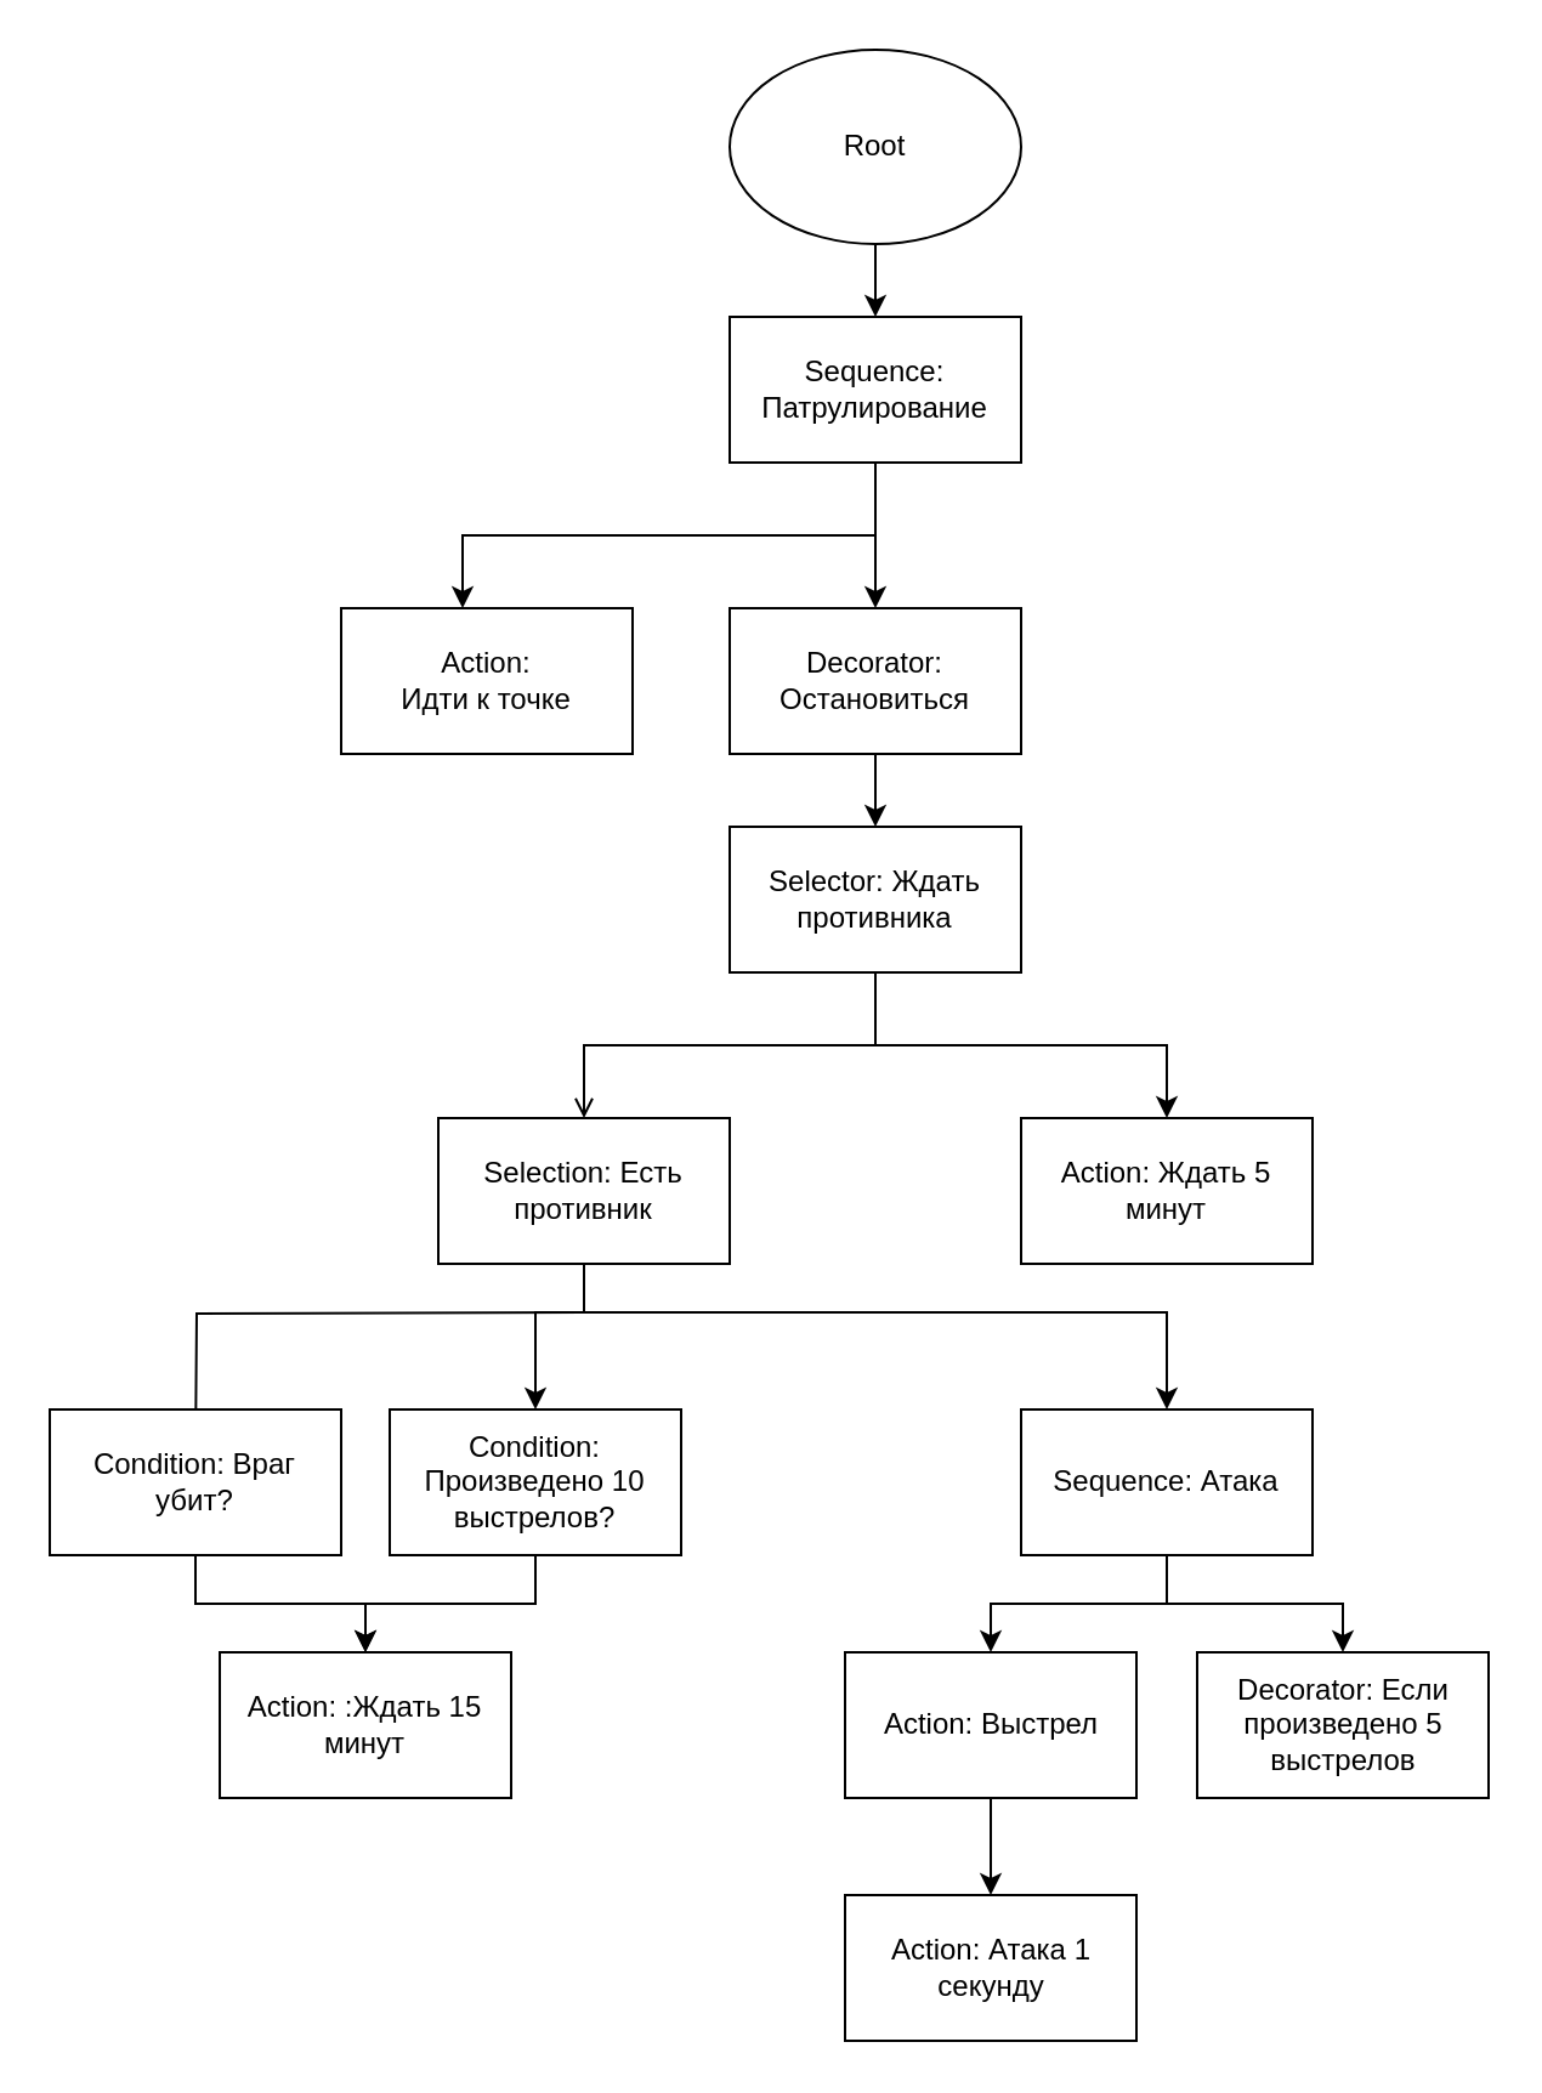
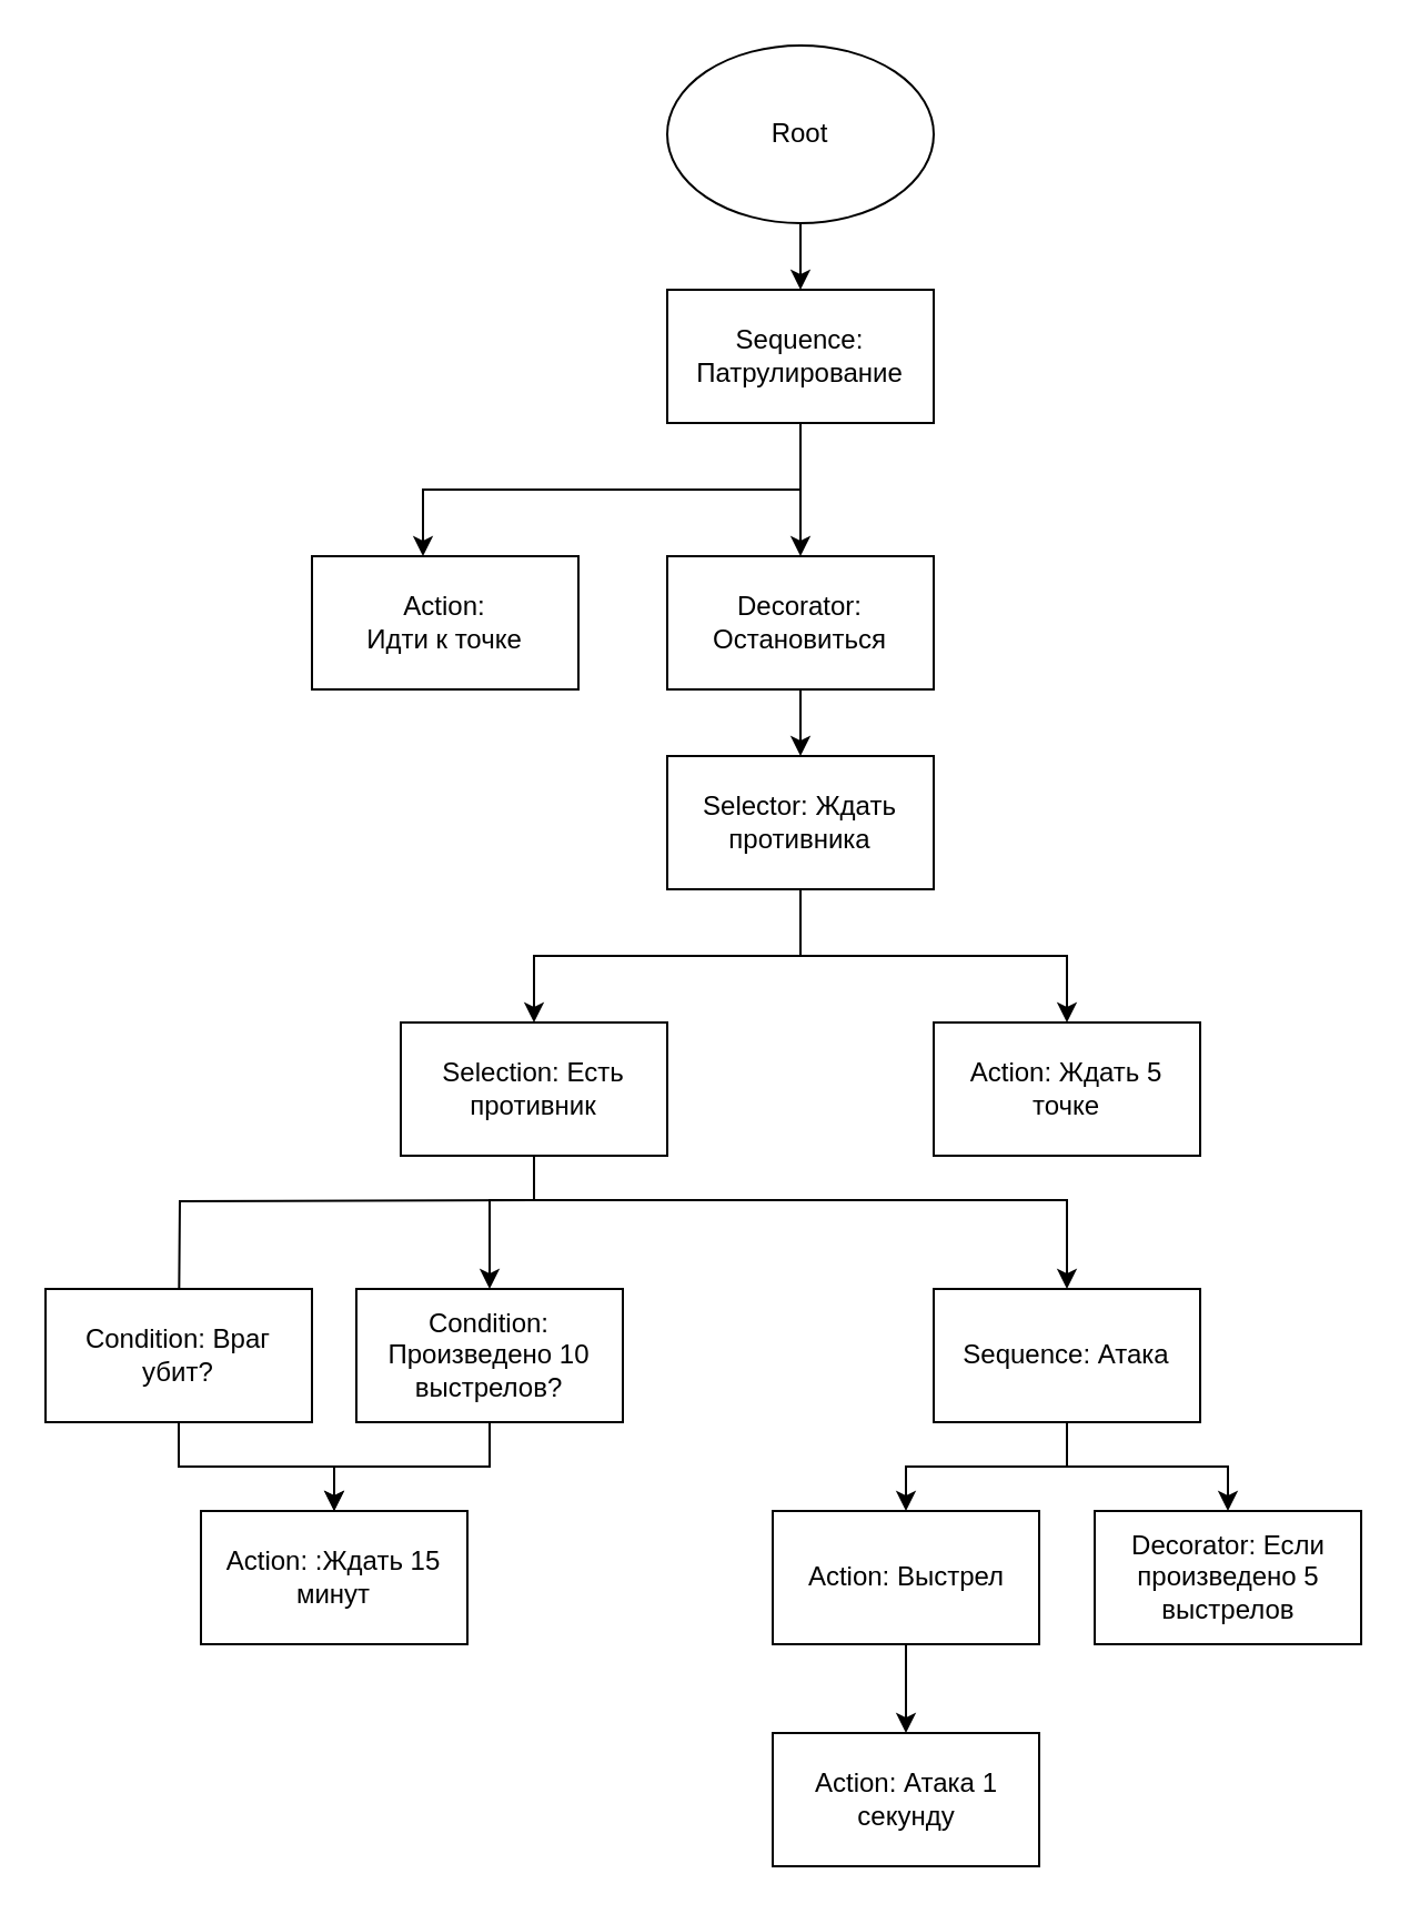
  <mxCell id="0" />
  <mxCell id="1" parent="0" />
  <mxCell id="2" value="" style="edgeStyle=orthogonalEdgeStyle;rounded=0;orthogonalLoop=1;jettySize=auto;html=1;" edge="1" parent="1" source="4" target="7"><mxGeometry relative="1" as="geometry"><Array as="points"><mxPoint x="360" y="220" /><mxPoint x="190" y="220" /></Array></mxGeometry></mxCell>
  <mxCell id="3" value="" style="edgeStyle=orthogonalEdgeStyle;rounded=0;orthogonalLoop=1;jettySize=auto;html=1;exitX=0.5;exitY=1;exitDx=0;exitDy=0;" edge="1" parent="1" source="4" target="9"><mxGeometry relative="1" as="geometry"><mxPoint x="360" y="280" as="sourcePoint" /></mxGeometry></mxCell>
  <mxCell id="4" value="Sequence: Патрулирование" style="rounded=0;whiteSpace=wrap;html=1;" vertex="1" parent="1"><mxGeometry x="300" y="130" width="120" height="60" as="geometry" /></mxCell>
  <mxCell id="5" value="" style="edgeStyle=orthogonalEdgeStyle;rounded=0;orthogonalLoop=1;jettySize=auto;html=1;" edge="1" parent="1" source="6" target="4"><mxGeometry relative="1" as="geometry" /></mxCell>
  <mxCell id="6" value="Root" style="ellipse;whiteSpace=wrap;html=1;" vertex="1" parent="1"><mxGeometry x="300" y="20" width="120" height="80" as="geometry" /></mxCell>
  <mxCell id="7" value="Action: &lt;br&gt;Идти к точке" style="whiteSpace=wrap;html=1;rounded=0;" vertex="1" parent="1"><mxGeometry x="140" y="250" width="120" height="60" as="geometry" /></mxCell>
  <mxCell id="8" value="" style="edgeStyle=orthogonalEdgeStyle;rounded=0;orthogonalLoop=1;jettySize=auto;html=1;" edge="1" parent="1" source="9" target="12"><mxGeometry relative="1" as="geometry" /></mxCell>
  <mxCell id="9" value="Decorator: Остановиться" style="whiteSpace=wrap;html=1;rounded=0;" vertex="1" parent="1"><mxGeometry x="300" y="250" width="120" height="60" as="geometry" /></mxCell>
- <mxCell id="10" value="" style="edgeStyle=orthogonalEdgeStyle;rounded=0;orthogonalLoop=1;jettySize=auto;html=1;endArrow=open;" edge="1" parent="1" source="12" target="16"><mxGeometry relative="1" as="geometry" /></mxCell>
+ <mxCell id="10" value="" style="edgeStyle=orthogonalEdgeStyle;rounded=0;orthogonalLoop=1;jettySize=auto;html=1;" edge="1" parent="1" source="12" target="16"><mxGeometry relative="1" as="geometry" /></mxCell>
  <mxCell id="11" style="edgeStyle=orthogonalEdgeStyle;rounded=0;orthogonalLoop=1;jettySize=auto;html=1;entryX=0.5;entryY=0;entryDx=0;entryDy=0;" edge="1" parent="1" source="12" target="17"><mxGeometry relative="1" as="geometry" /></mxCell>
  <mxCell id="12" value="Selector: Ждать противника" style="whiteSpace=wrap;html=1;rounded=0;" vertex="1" parent="1"><mxGeometry x="300" y="340" width="120" height="60" as="geometry" /></mxCell>
  <mxCell id="13" value="" style="edgeStyle=orthogonalEdgeStyle;rounded=0;orthogonalLoop=1;jettySize=auto;html=1;" edge="1" parent="1" source="16" target="29"><mxGeometry relative="1" as="geometry"><Array as="points"><mxPoint x="240" y="540" /><mxPoint x="480" y="540" /></Array></mxGeometry></mxCell>
  <mxCell id="14" style="edgeStyle=orthogonalEdgeStyle;rounded=0;orthogonalLoop=1;jettySize=auto;html=1;exitX=0.5;exitY=1;exitDx=0;exitDy=0;entryX=0.5;entryY=0;entryDx=0;entryDy=0;" edge="1" parent="1" source="16" target="21"><mxGeometry relative="1" as="geometry"><Array as="points"><mxPoint x="240" y="540" /><mxPoint x="220" y="540" /></Array></mxGeometry></mxCell>
  <mxCell id="15" style="edgeStyle=orthogonalEdgeStyle;rounded=0;orthogonalLoop=1;jettySize=auto;html=1;exitX=0.5;exitY=1;exitDx=0;exitDy=0;" edge="1" parent="1"><mxGeometry relative="1" as="geometry"><mxPoint x="240" y="540" as="sourcePoint" /><mxPoint x="80" y="600" as="targetPoint" /></mxGeometry></mxCell>
  <mxCell id="16" value="Selection: Есть противник" style="whiteSpace=wrap;html=1;rounded=0;" vertex="1" parent="1"><mxGeometry x="180" y="460" width="120" height="60" as="geometry" /></mxCell>
- <mxCell id="17" value="Action: Ждать 5 минут" style="whiteSpace=wrap;html=1;rounded=0;" vertex="1" parent="1"><mxGeometry x="420" y="460" width="120" height="60" as="geometry" /></mxCell>
+ <mxCell id="17" value="Action: Ждать 5 точке" style="whiteSpace=wrap;html=1;rounded=0;" vertex="1" parent="1"><mxGeometry x="420" y="460" width="120" height="60" as="geometry" /></mxCell>
  <mxCell id="18" style="edgeStyle=orthogonalEdgeStyle;rounded=0;orthogonalLoop=1;jettySize=auto;html=1;exitX=0.5;exitY=1;exitDx=0;exitDy=0;entryX=0.5;entryY=0;entryDx=0;entryDy=0;" edge="1" parent="1" source="19" target="26"><mxGeometry relative="1" as="geometry" /></mxCell>
  <mxCell id="19" value="Condition: Враг убит?" style="whiteSpace=wrap;html=1;rounded=0;" vertex="1" parent="1"><mxGeometry x="20" y="580" width="120" height="60" as="geometry" /></mxCell>
  <mxCell id="20" value="" style="edgeStyle=orthogonalEdgeStyle;rounded=0;orthogonalLoop=1;jettySize=auto;html=1;" edge="1" parent="1" source="21" target="26"><mxGeometry relative="1" as="geometry" /></mxCell>
  <mxCell id="21" value="Condition: Произведено 10 выстрелов?" style="whiteSpace=wrap;html=1;rounded=0;" vertex="1" parent="1"><mxGeometry x="160" y="580" width="120" height="60" as="geometry" /></mxCell>
  <mxCell id="22" value="" style="edgeStyle=orthogonalEdgeStyle;rounded=0;orthogonalLoop=1;jettySize=auto;html=1;" edge="1" parent="1" source="23" target="24"><mxGeometry relative="1" as="geometry" /></mxCell>
  <mxCell id="23" value="Action: Выстрел" style="whiteSpace=wrap;html=1;rounded=0;" vertex="1" parent="1"><mxGeometry x="347.5" y="680" width="120" height="60" as="geometry" /></mxCell>
  <mxCell id="24" value="Action: Атака 1 секунду" style="whiteSpace=wrap;html=1;rounded=0;" vertex="1" parent="1"><mxGeometry x="347.5" y="780" width="120" height="60" as="geometry" /></mxCell>
  <mxCell id="25" value="Decorator: Если произведено 5 выстрелов" style="whiteSpace=wrap;html=1;rounded=0;" vertex="1" parent="1"><mxGeometry x="492.5" y="680" width="120" height="60" as="geometry" /></mxCell>
  <mxCell id="26" value="Action: :Ждать 15 минут" style="whiteSpace=wrap;html=1;rounded=0;" vertex="1" parent="1"><mxGeometry x="90" y="680" width="120" height="60" as="geometry" /></mxCell>
  <mxCell id="27" value="" style="edgeStyle=orthogonalEdgeStyle;rounded=0;orthogonalLoop=1;jettySize=auto;html=1;" edge="1" parent="1" source="29" target="25"><mxGeometry relative="1" as="geometry" /></mxCell>
  <mxCell id="28" style="edgeStyle=orthogonalEdgeStyle;rounded=0;orthogonalLoop=1;jettySize=auto;html=1;exitX=0.5;exitY=1;exitDx=0;exitDy=0;entryX=0.5;entryY=0;entryDx=0;entryDy=0;" edge="1" parent="1" source="29" target="23"><mxGeometry relative="1" as="geometry" /></mxCell>
  <mxCell id="29" value="Sequence: Атака" style="whiteSpace=wrap;html=1;rounded=0;" vertex="1" parent="1"><mxGeometry x="420" y="580" width="120" height="60" as="geometry" /></mxCell>
